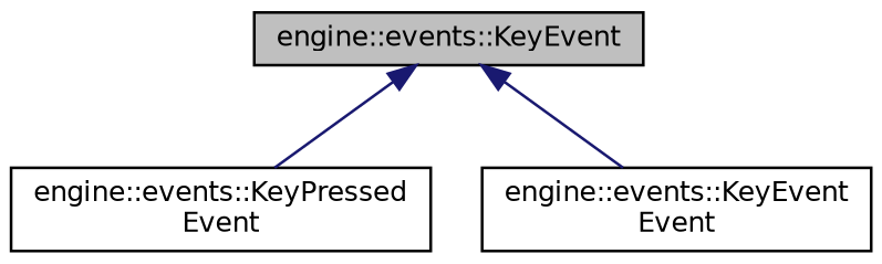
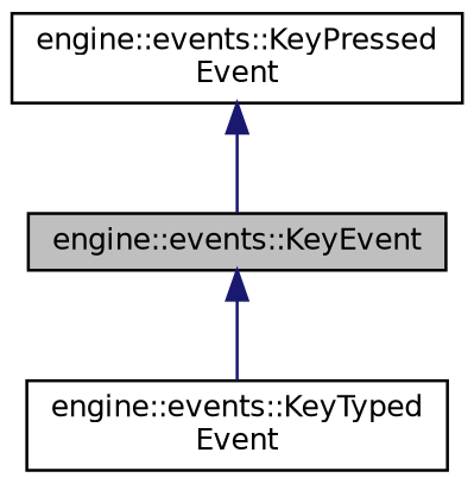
  digraph {
    fontname="DejaVu Sans"
    rankdir=TB
    node [color=black fillcolor=white fontname="DejaVu Sans" fontsize=10 shape=record style=filled]
    edge [color=midnightblue dir=back fontname="DejaVu Sans" fontsize=10 labelfontname=Helvetica labelfontsize=10 style=solid]
    n1 [fillcolor=grey75 fontcolor=black height=0.2 label="engine::events::KeyEvent" width=0.4]
    n2 [height=0.2 label="engine::events::KeyPressed\lEvent" width=0.4]
-   n3 [height=0.2 label="engine::events::KeyEvent\lEvent" width=0.4]
-   n1 -> n2
+   n3 [height=0.2 label="engine::events::KeyTyped\lEvent" width=0.4]
+   n2 -> n1
    n1 -> n3
  }
